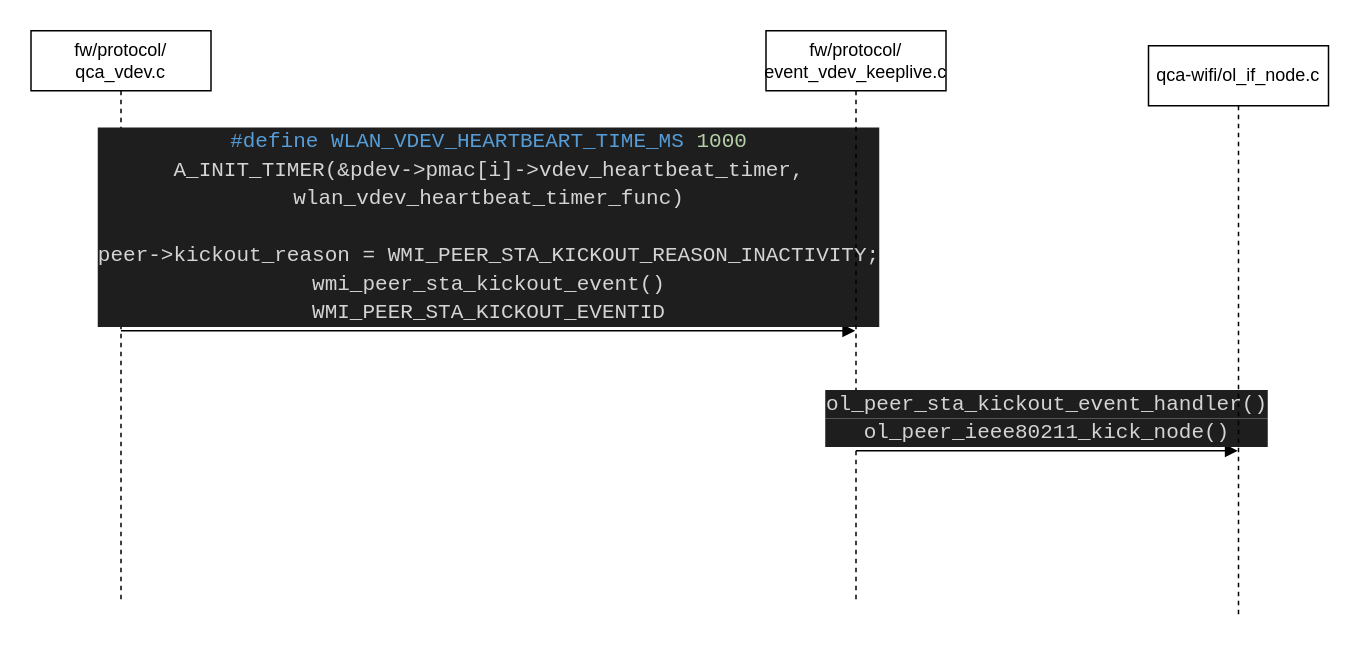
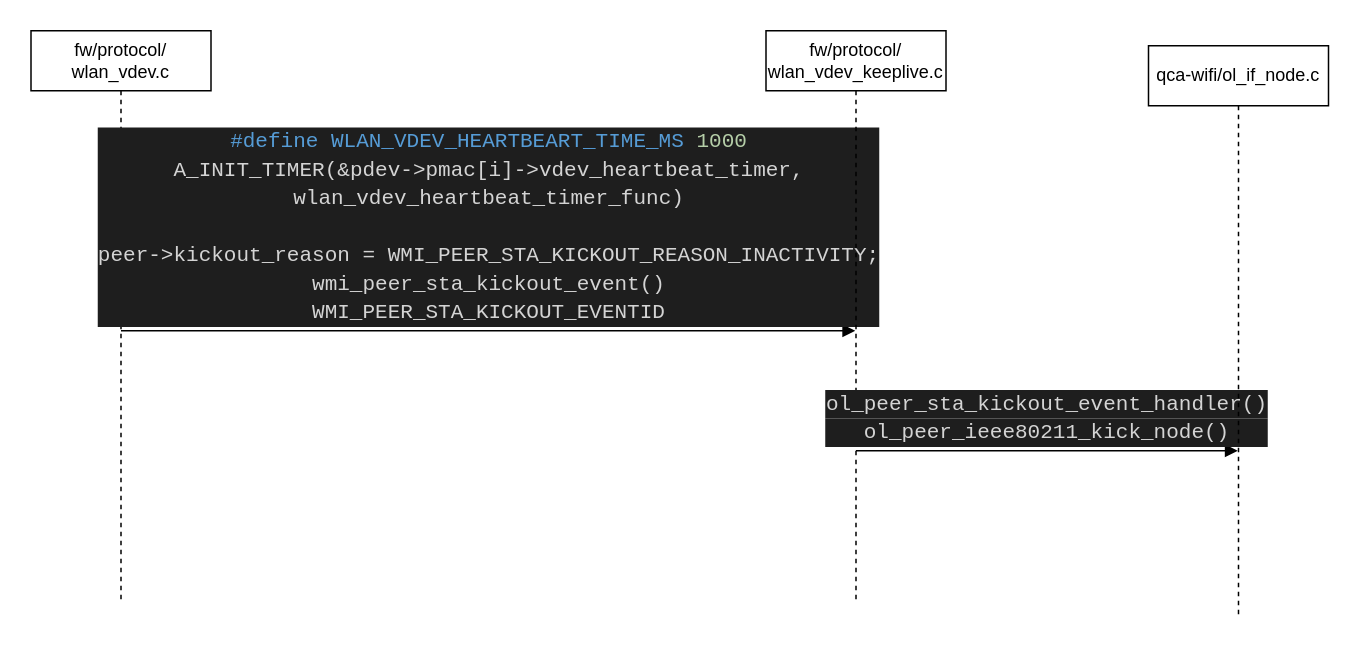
  <mxCell id="0" />
  <mxCell id="1" parent="0" />
- <mxCell id="2" value="fw/protocol/&lt;br&gt;qca_vdev.c" style="shape=umlLifeline;perimeter=lifelinePerimeter;whiteSpace=wrap;html=1;container=1;collapsible=0;recursiveResize=0;outlineConnect=0;" vertex="1" parent="1"><mxGeometry width="120" height="380" as="geometry" x="20" y="20" /></mxCell>
+ <mxCell id="2" value="fw/protocol/&lt;br&gt;wlan_vdev.c" style="shape=umlLifeline;perimeter=lifelinePerimeter;whiteSpace=wrap;html=1;container=1;collapsible=0;recursiveResize=0;outlineConnect=0;" vertex="1" parent="1"><mxGeometry width="120" height="380" as="geometry" x="20" y="20" /></mxCell>
  <mxCell id="3" value="&lt;div style=&quot;color: rgb(212 , 212 , 212) ; background-color: rgb(30 , 30 , 30) ; font-family: &amp;#34;consolas&amp;#34; , &amp;#34;courier new&amp;#34; , monospace ; font-size: 14px ; line-height: 19px&quot;&gt;&lt;div&gt;&lt;div style=&quot;font-family: &amp;#34;consolas&amp;#34; , &amp;#34;courier new&amp;#34; , monospace ; line-height: 19px&quot;&gt;&lt;span style=&quot;color: #569cd6&quot;&gt;#define WLAN_VDEV_HEARTBEART_TIME_MS &lt;/span&gt;&lt;span style=&quot;color: #b5cea8&quot;&gt;1000&lt;/span&gt;&lt;/div&gt;&lt;/div&gt;&lt;div&gt;A_INIT_TIMER(&amp;amp;pdev-&amp;gt;pmac[i]-&amp;gt;vdev_heartbeat_timer,&lt;/div&gt;&lt;div&gt;wlan_vdev_heartbeat_timer_func)&lt;/div&gt;&lt;div&gt;&lt;br&gt;&lt;/div&gt;&lt;div&gt;&lt;div style=&quot;font-family: &amp;#34;consolas&amp;#34; , &amp;#34;courier new&amp;#34; , monospace ; line-height: 19px&quot;&gt;peer-&amp;gt;kickout_reason = WMI_PEER_STA_KICKOUT_REASON_INACTIVITY;&lt;/div&gt;&lt;/div&gt;&lt;div style=&quot;font-family: &amp;#34;consolas&amp;#34; , &amp;#34;courier new&amp;#34; , monospace ; line-height: 19px&quot;&gt;&lt;div style=&quot;font-family: &amp;#34;consolas&amp;#34; , &amp;#34;courier new&amp;#34; , monospace ; line-height: 19px&quot;&gt;wmi_peer_sta_kickout_event()&lt;/div&gt;&lt;div style=&quot;font-family: &amp;#34;consolas&amp;#34; , &amp;#34;courier new&amp;#34; , monospace ; line-height: 19px&quot;&gt;&lt;div style=&quot;font-family: &amp;#34;consolas&amp;#34; , &amp;#34;courier new&amp;#34; , monospace ; line-height: 19px&quot;&gt;WMI_PEER_STA_KICKOUT_EVENTID&lt;/div&gt;&lt;/div&gt;&lt;/div&gt;&lt;/div&gt;" style="html=1;verticalAlign=bottom;endArrow=block;" edge="1" parent="2" target="4"><mxGeometry width="80" relative="1" as="geometry"><mxPoint x="60" y="200" as="sourcePoint" /><mxPoint x="140" y="200" as="targetPoint" /></mxGeometry></mxCell>
- <mxCell id="4" value="fw/protocol/&lt;br&gt;event_vdev_keeplive.c" style="shape=umlLifeline;perimeter=lifelinePerimeter;whiteSpace=wrap;html=1;container=1;collapsible=0;recursiveResize=0;outlineConnect=0;" vertex="1" parent="1"><mxGeometry x="510" width="120" height="380" as="geometry" y="20" /></mxCell>
+ <mxCell id="4" value="fw/protocol/&lt;br&gt;wlan_vdev_keeplive.c" style="shape=umlLifeline;perimeter=lifelinePerimeter;whiteSpace=wrap;html=1;container=1;collapsible=0;recursiveResize=0;outlineConnect=0;" vertex="1" parent="1"><mxGeometry x="510" width="120" height="380" as="geometry" y="20" /></mxCell>
  <mxCell id="5" value="&lt;div style=&quot;color: rgb(212 , 212 , 212) ; background-color: rgb(30 , 30 , 30) ; font-family: &amp;#34;consolas&amp;#34; , &amp;#34;courier new&amp;#34; , monospace ; font-size: 14px ; line-height: 19px&quot;&gt;&lt;div style=&quot;font-family: &amp;#34;consolas&amp;#34; , &amp;#34;courier new&amp;#34; , monospace ; line-height: 19px&quot;&gt;ol_peer_sta_kickout_event_handler()&lt;/div&gt;&lt;/div&gt;&lt;div style=&quot;color: rgb(212 , 212 , 212) ; background-color: rgb(30 , 30 , 30) ; font-family: &amp;#34;consolas&amp;#34; , &amp;#34;courier new&amp;#34; , monospace ; font-size: 14px ; line-height: 19px&quot;&gt;ol_peer_ieee80211_kick_node()&lt;/div&gt;" style="html=1;verticalAlign=bottom;endArrow=block;" edge="1" parent="4" target="6"><mxGeometry width="80" relative="1" as="geometry"><mxPoint x="60" y="280" as="sourcePoint" /><mxPoint x="130" y="280" as="targetPoint" /></mxGeometry></mxCell>
  <mxCell id="6" value="qca-wifi/ol_if_node.c" style="shape=umlLifeline;perimeter=lifelinePerimeter;whiteSpace=wrap;html=1;container=1;collapsible=0;recursiveResize=0;outlineConnect=0;" vertex="1" parent="1"><mxGeometry x="765" y="30" width="120" height="380" as="geometry" /></mxCell>
